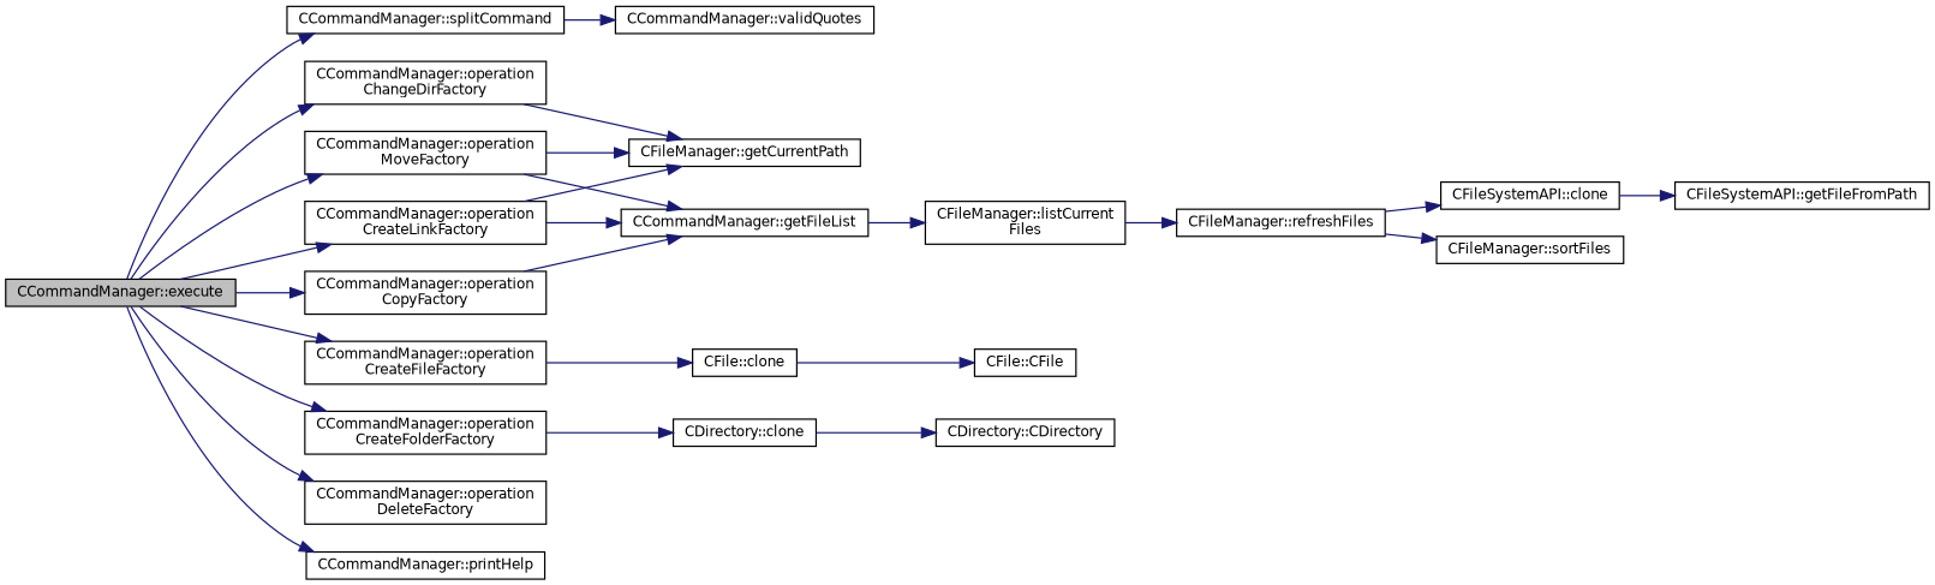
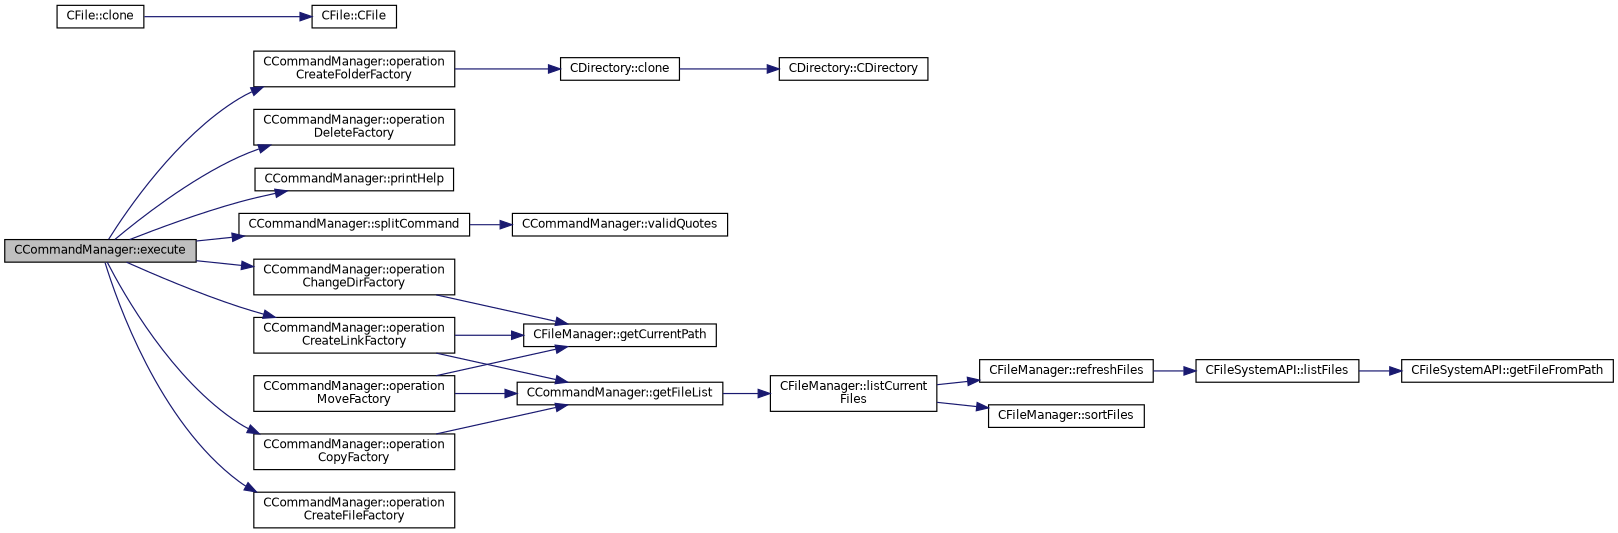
  digraph {
    rankdir=LR
    node [color=black fillcolor=white fontname=Helvetica fontsize=10 shape=record style=filled]
    edge [color=midnightblue fontname=Helvetica fontsize=10 labelfontname=Helvetica labelfontsize=10 style=solid]
    n1 [fillcolor=grey75 fontcolor=black height=0.2 label="CCommandManager::execute" width=0.4]
    n2 [height=0.2 label="CCommandManager::splitCommand" width=0.4]
    n3 [height=0.2 label="CCommandManager::operation\lChangeDirFactory" width=0.4]
    n4 [height=0.2 label="CCommandManager::operation\lCopyFactory" width=0.4]
    n5 [height=0.2 label="CCommandManager::operation\lCreateFileFactory" width=0.4]
    n6 [height=0.2 label="CCommandManager::operation\lCreateFolderFactory" width=0.4]
    n7 [height=0.2 label="CCommandManager::operation\lCreateLinkFactory" width=0.4]
    n8 [height=0.2 label="CCommandManager::operation\lDeleteFactory" width=0.4]
    n9 [height=0.2 label="CCommandManager::operation\lMoveFactory" width=0.4]
    n10 [height=0.2 label="CCommandManager::printHelp" width=0.4]
    n11 [height=0.2 label="CCommandManager::validQuotes" width=0.4]
    n12 [height=0.2 label="CFileManager::getCurrentPath" width=0.4]
    n13 [height=0.2 label="CCommandManager::getFileList" width=0.4]
    n14 [height=0.2 label="CFile::clone" width=0.4]
    n15 [height=0.2 label="CDirectory::clone" width=0.4]
    n16 [height=0.2 label="CFileManager::listCurrent\lFiles" width=0.4]
    n17 [height=0.2 label="CFileManager::refreshFiles" width=0.4]
-   n18 [height=0.2 label="CFileSystemAPI::clone" width=0.4]
+   n18 [height=0.2 label="CFileSystemAPI::listFiles" width=0.4]
    n19 [height=0.2 label="CFileManager::sortFiles" width=0.4]
    n20 [height=0.2 label="CFileSystemAPI::getFileFromPath" width=0.4]
    n21 [height=0.2 label="CFile::CFile" width=0.4]
    n22 [height=0.2 label="CDirectory::CDirectory" width=0.4]
    n1 -> n2
    n1 -> n3
    n1 -> n4
    n1 -> n5
    n1 -> n6
    n1 -> n7
    n1 -> n8
-   n1 -> n9
    n1 -> n10
    n2 -> n11
    n3 -> n12
    n4 -> n13
-   n5 -> n14
    n6 -> n15
    n7 -> n12
    n7 -> n13
    n9 -> n12
    n9 -> n13
    n13 -> n16
    n14 -> n21
    n15 -> n22
    n16 -> n17
    n17 -> n18
-   n17 -> n19
+   n16 -> n19
    n18 -> n20
  }
